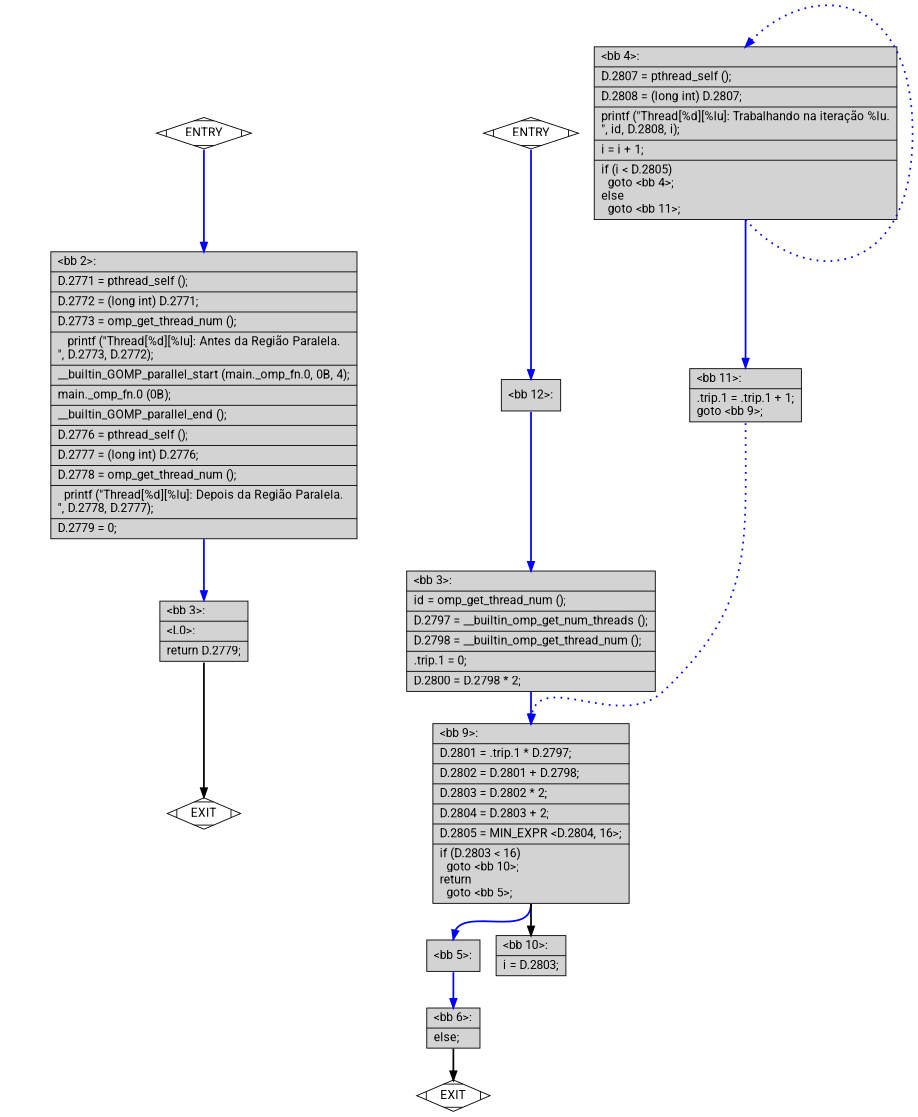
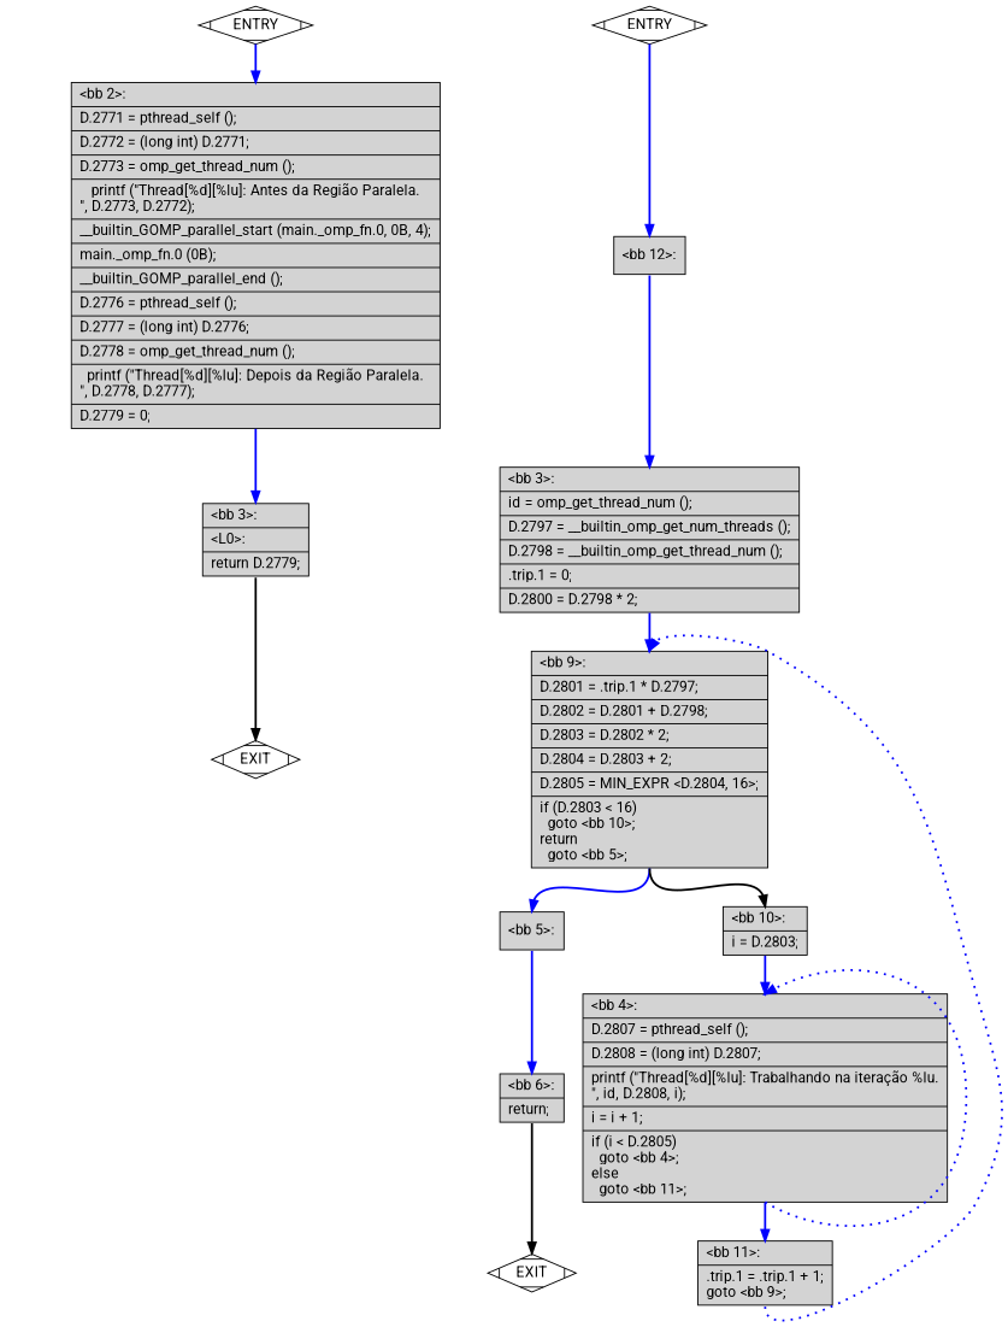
  digraph {
    fontname=Roboto
    node [fillcolor=lightgrey fontname=Roboto shape=record style=filled]
    edge [color=blue constraint=true fontname=Roboto headport=n style="solid,bold" tailport=s weight=100]
    n1 [fillcolor=white label=EXIT shape=Mdiamond]
    n2 [label="{\<bb\ 2\>:\l|D.2771\ =\ pthread_self\ ();\l|D.2772\ =\ (long\ int)\ D.2771;\l|D.2773\ =\ omp_get_thread_num\ ();\l|printf\ (\"Thread[%d][%lu]:\ Antes\ da\ Região\ Paralela.\n\",\ D.2773,\ D.2772);\l|__builtin_GOMP_parallel_start\ (main._omp_fn.0,\ 0B,\ 4);\l|main._omp_fn.0\ (0B);\l|__builtin_GOMP_parallel_end\ ();\l|D.2776\ =\ pthread_self\ ();\l|D.2777\ =\ (long\ int)\ D.2776;\l|D.2778\ =\ omp_get_thread_num\ ();\l|printf\ (\"Thread[%d][%lu]:\ Depois\ da\ Região\ Paralela.\n\",\ D.2778,\ D.2777);\l|D.2779\ =\ 0;\l}"]
    n3 [label="{\<bb\ 3\>:\l|\<L0\>:\l|return\ D.2779;\l}"]
    n4 [fillcolor=white label=ENTRY shape=Mdiamond]
    n5 [fillcolor=white label=EXIT shape=Mdiamond]
    n6 [label="{\<bb\ 12\>:\l}"]
    n7 [label="{\<bb\ 3\>:\l|id\ =\ omp_get_thread_num\ ();\l|D.2797\ =\ __builtin_omp_get_num_threads\ ();\l|D.2798\ =\ __builtin_omp_get_thread_num\ ();\l|.trip.1\ =\ 0;\l|D.2800\ =\ D.2798\ *\ 2;\l}"]
    n8 [label="{\<bb\ 9\>:\l|D.2801\ =\ .trip.1\ *\ D.2797;\l|D.2802\ =\ D.2801\ +\ D.2798;\l|D.2803\ =\ D.2802\ *\ 2;\l|D.2804\ =\ D.2803\ +\ 2;\l|D.2805\ =\ MIN_EXPR\ \<D.2804,\ 16\>;\l|if\ (D.2803\ \<\ 16)\l\ \ goto\ \<bb\ 10\>;\lreturn\l\ \ goto\ \<bb\ 5\>;\l}"]
    n9 [label="{\<bb\ 5\>:\l}"]
    n10 [label="{\<bb\ 10\>:\l|i\ =\ D.2803;\l}"]
-   n11 [label="{\<bb\ 6\>:\l|else;\l}"]
+   n11 [label="{\<bb\ 6\>:\l|return;\l}"]
    n12 [label="{\<bb\ 4\>:\l|D.2807\ =\ pthread_self\ ();\l|D.2808\ =\ (long\ int)\ D.2807;\l|printf\ (\"Thread[%d][%lu]:\ Trabalhando\ na\ iteração\ %lu.\n\",\ id,\ D.2808,\ i);\l|i\ =\ i\ +\ 1;\l|if\ (i\ \<\ D.2805)\l\ \ goto\ \<bb\ 4\>;\lelse\l\ \ goto\ \<bb\ 11\>;\l}"]
    n13 [label="{\<bb\ 11\>:\l|.trip.1\ =\ .trip.1\ +\ 1;\lgoto\ \<bb\ 9\>;\l}"]
    n14 [fillcolor=white label=ENTRY shape=Mdiamond]
    subgraph sub_1 {
      color=black
      label=main
      n1
      n2
      n3
      n4
    }
    subgraph sub_2 {
      color=black
      label="main._omp_fn.0"
      n5
      n6
      n7
      n8
      n9
      n10
      n11
      n12
      n13
      n14
    }
    n2 -> n3
    n3 -> n1 [color=black weight=10]
    n4 -> n1 [style=invis color="" weight=""]
    n4 -> n2
    n6 -> n7
    n7 -> n8
    n8 -> n9 [weight=10]
    n8 -> n10 [color=black weight=10]
    n9 -> n11
+   n10 -> n12
    n11 -> n5 [color=black weight=10]
    n12 -> n12 [constraint=false style="dotted,bold" weight=10]
    n12 -> n13 [weight=10]
    n13 -> n8 [constraint=false style="dotted,bold" weight=10]
    n14 -> n5 [style=invis color="" weight=""]
    n14 -> n6
  }
